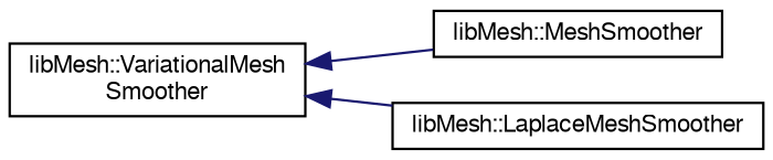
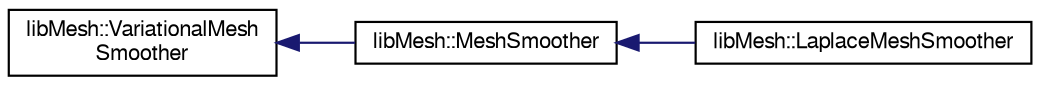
  digraph {
    rankdir=LR
    node [color=black fillcolor=white fontname=FreeSans fontsize=10 shape=record style=filled]
    edge [color=midnightblue dir=back fontname=FreeSans fontsize=10 labelfontname=FreeSans labelfontsize=10 style=solid]
    n1 [height=0.2 label="libMesh::MeshSmoother" width=0.4]
    n2 [height=0.2 label="libMesh::LaplaceMeshSmoother" width=0.4]
    n3 [height=0.2 label="libMesh::VariationalMesh\lSmoother" width=0.4]
-   n3 -> n2
+   n1 -> n2
    n3 -> n1
  }
